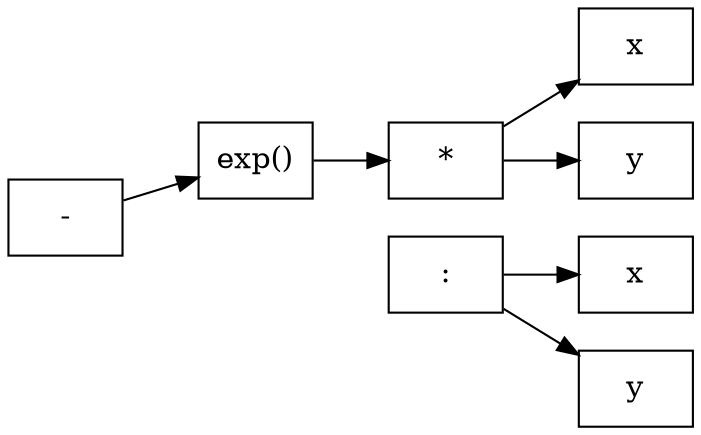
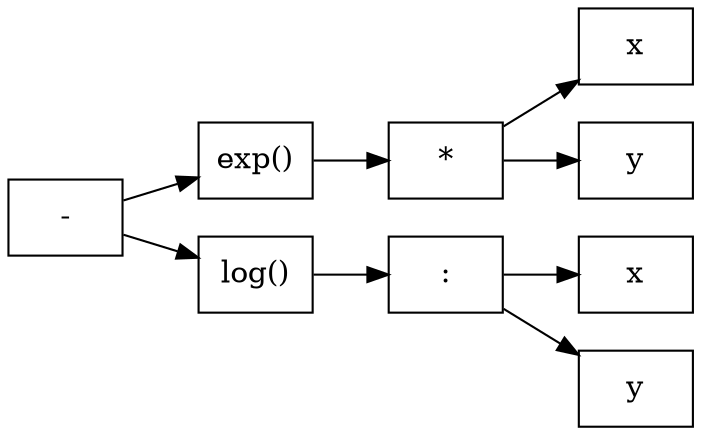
  digraph {
    rankdir=LR
    node [shape=rectangle]
    n1 [label="-"]
    n2 [label="exp()"]
+   n3 [label="log()"]
    n4 [label="*"]
    n5 [label=x]
    n6 [label=y]
    n7 [label=":"]
    n8 [label=x]
    n9 [label=y]
    n1 -> n2
+   n1 -> n3
    n2 -> n4
+   n3 -> n7
    n4 -> n5
    n4 -> n6
    n7 -> n8
    n7 -> n9
  }
